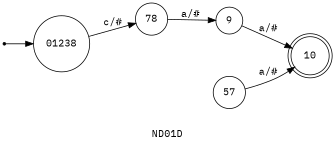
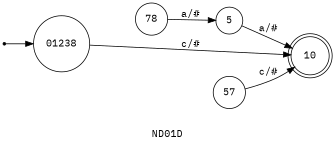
  digraph {
    fontname="IBM Plex Mono"
    label=ND01D
    rankdir=LR
    node [fontname="IBM Plex Mono" shape=circle]
    edge [fontname="IBM Plex Mono"]
    init01238 [shape=point]
    01238
    78
-   9
+   9 [label=5]
    10 [shape=doublecircle]
    n6 [label=57]
    init01238 -> 01238
-   01238 -> 78 [label="c/#"]
+   01238 -> 10 [label="c/#"]
    78 -> 9 [label="a/#"]
    9 -> 10 [label="a/#"]
-   n6 -> 10 [label="a/#"]
+   n6 -> 10 [label="c/#"]
  }
